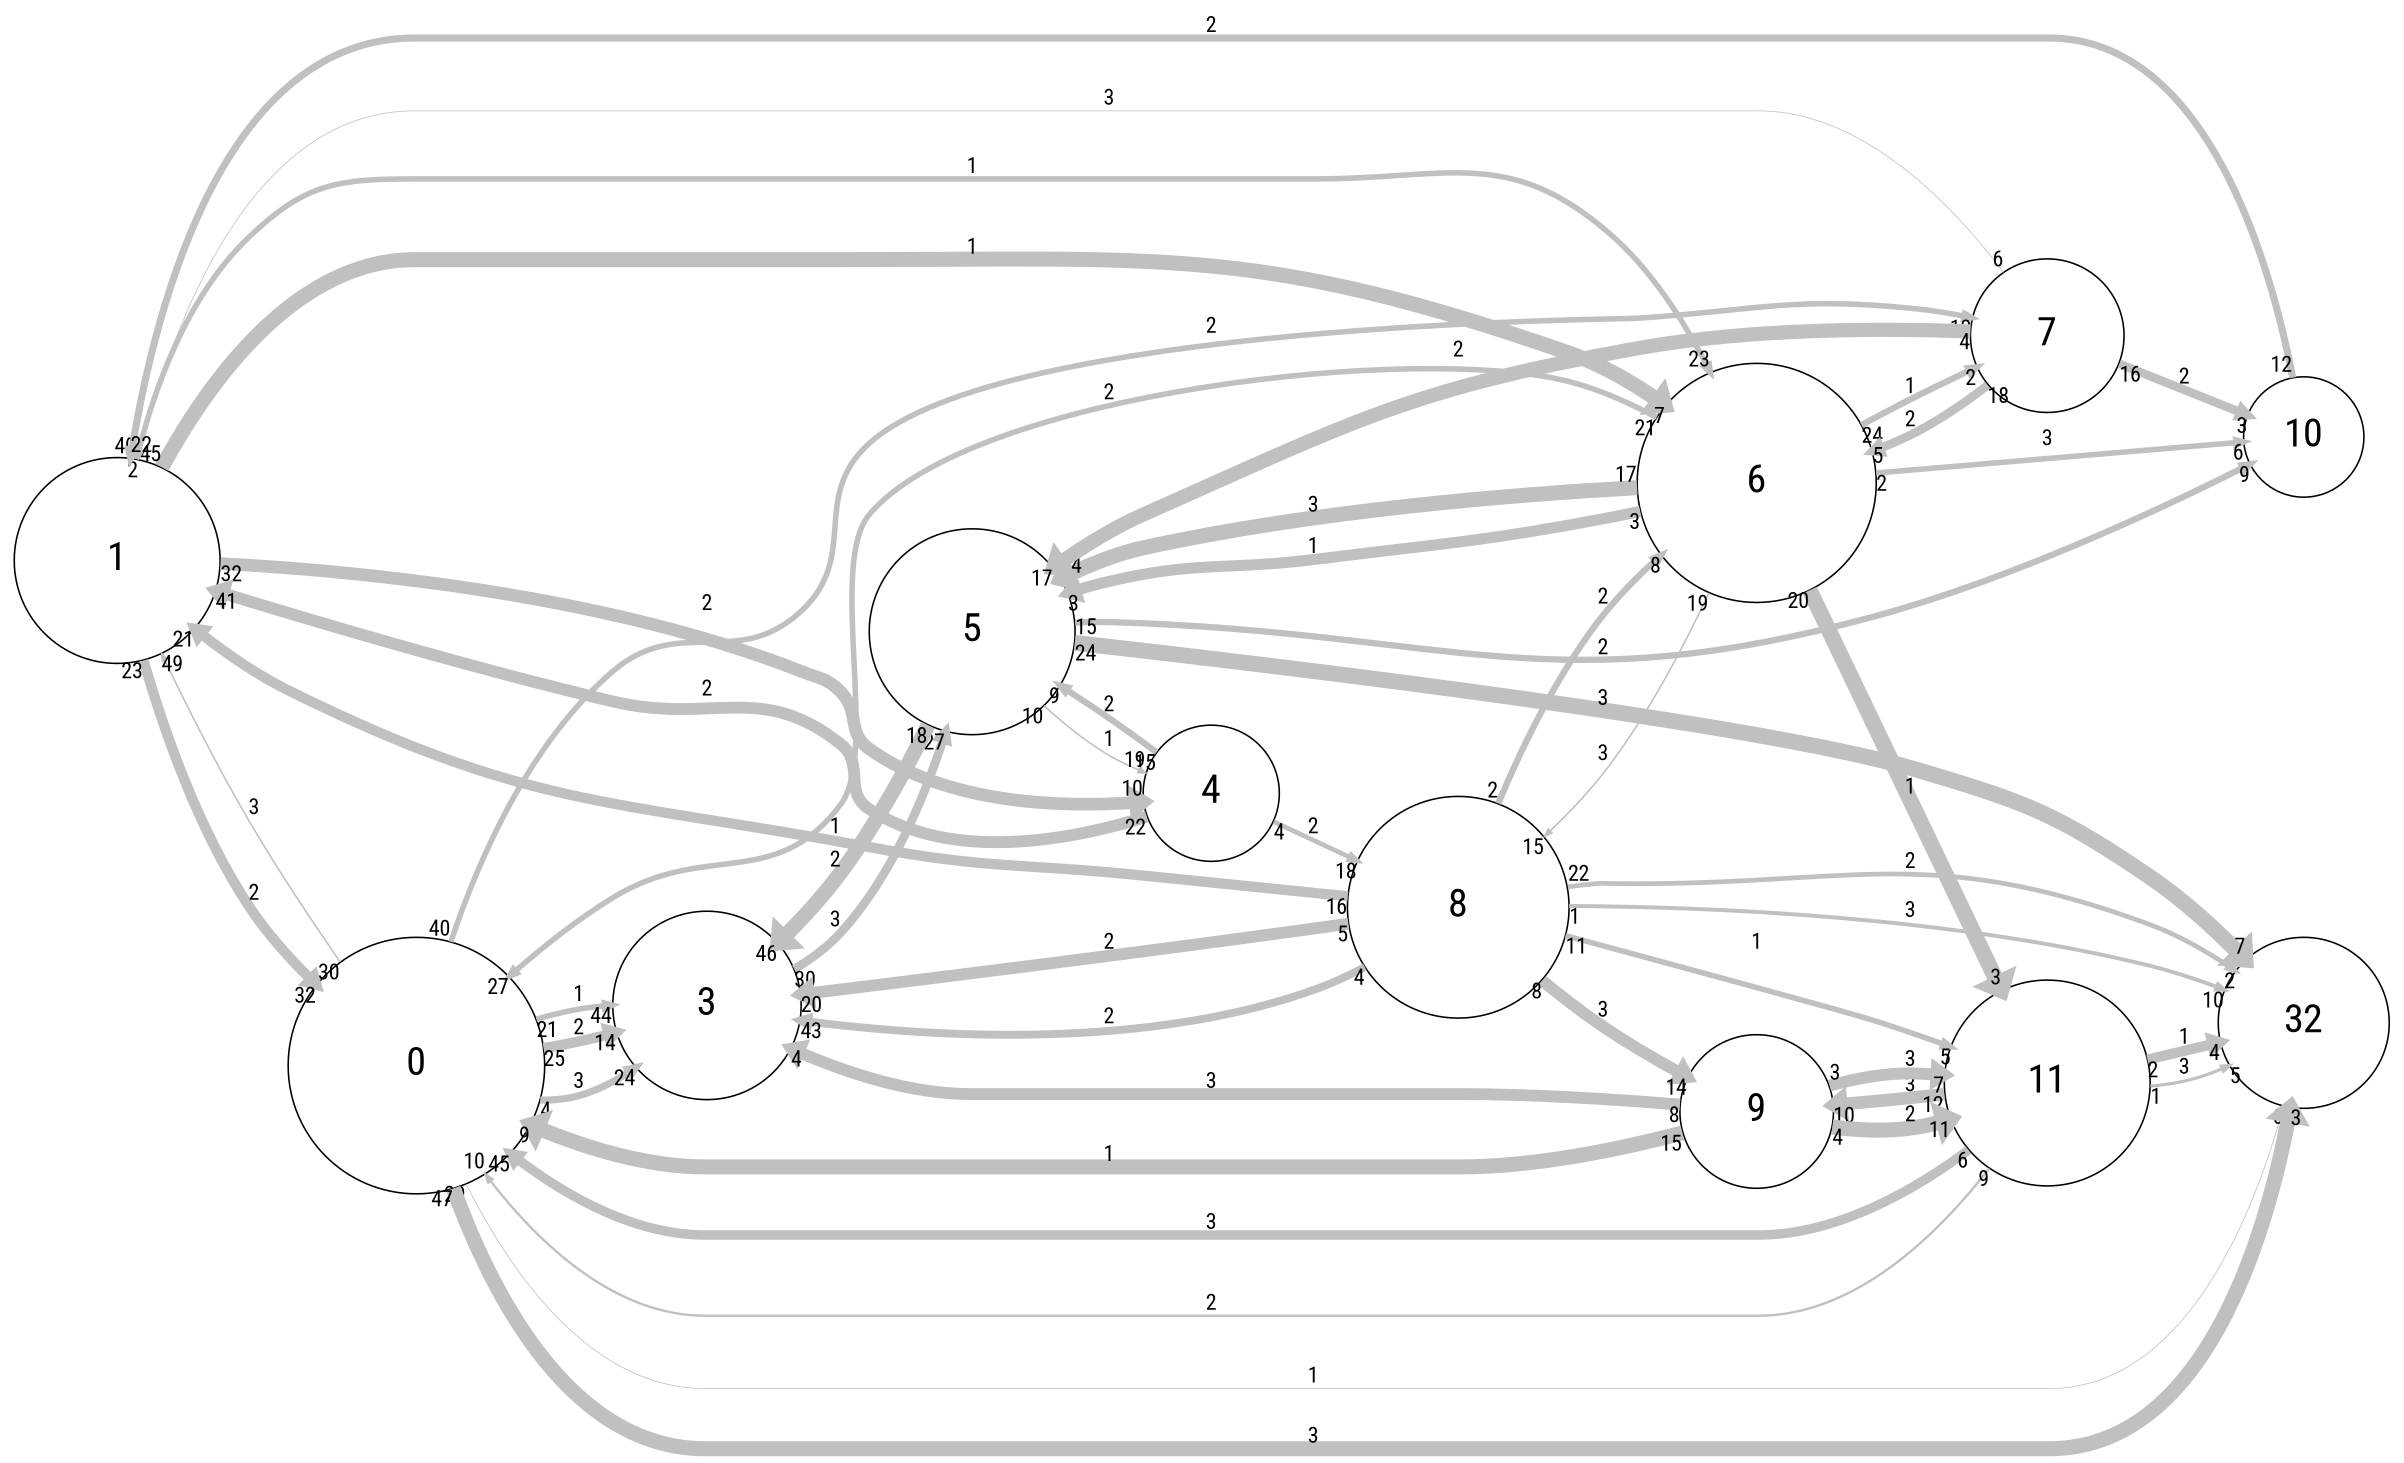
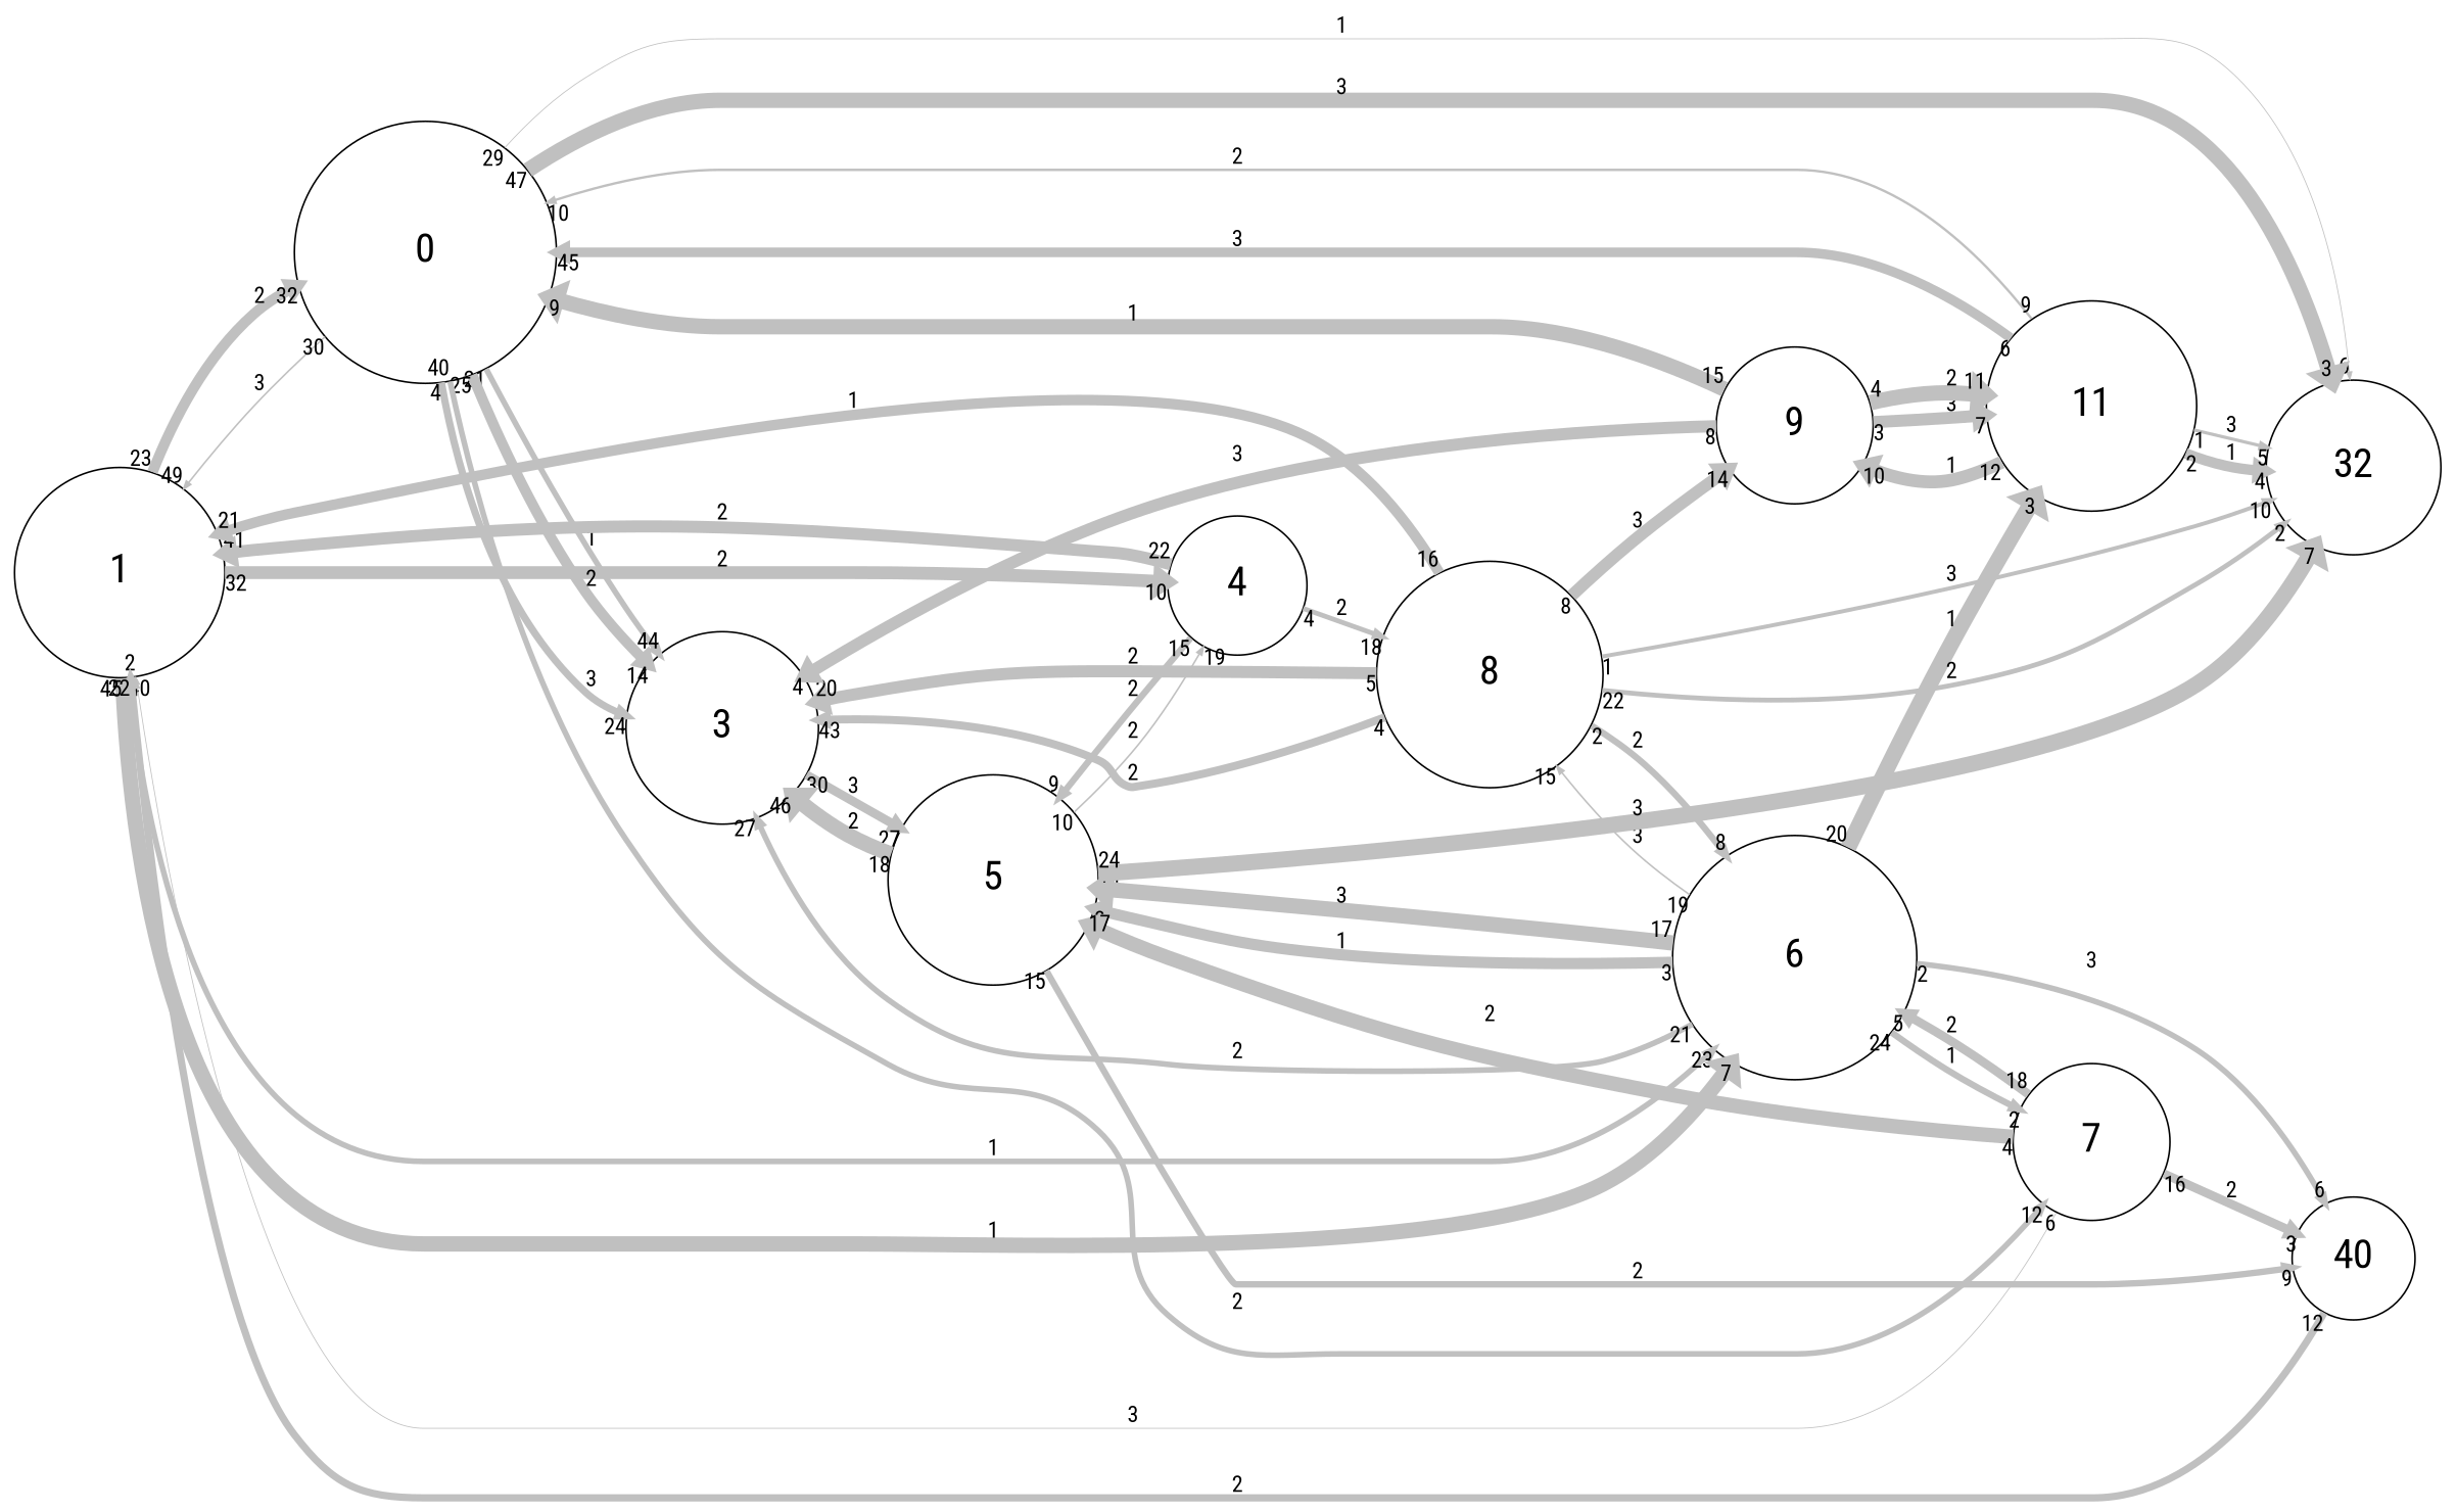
  digraph {
    fontname="Roboto Condensed"
    rankdir=LR
    scale=1
    splines=spline
    node [fontname="Roboto Condensed" fontsize=25 shape=circle]
    edge [arrowsize=0.5 capacity=2 color=grey fontname="Roboto Condensed" from_pd=3 headlabel=10 penwidth=3.5 pt=14 splines=true taillabel=4 to_pd=9]
    n1 [height=1.8 label=1 width=1.8]
    n2 [height=2.25 label=0 width=2.25]
    n3 [height=1.2 label=4 width=1.2]
    n4 [height=2.1 label=6 width=2.1]
    n5 [height=1.65 label=3 width=1.65]
    n6 [height=1.35 label=7 width=1.35]
    n7 [height=1.5 label=32 width=1.5]
    n8 [height=1.8 label=5 width=1.8]
    n9 [height=1.95 label=8 width=1.95]
-   n10 [height=1.05 label=10 width=1.05]
+   n10 [height=1.05 label=40 width=1.05]
    n11 [height=1.8 label=11 width=1.8]
    n12 [height=1.35 label=9 width=1.35]
    n1 -> n2 [from_pd=22 headlabel=32 label=2 penwidth=6.5 pt=8 taillabel=23 to_pd=31]
    n1 -> n3 [from_pd=31 label=2 penwidth=8.0 pt=5 taillabel=32]
    n1 -> n4 [capacity=1 from_pd=39 headlabel=23 label=1 taillabel=40 to_pd=22]
    n1 -> n4 [capacity=1 from_pd=44 headlabel=7 label=1 penwidth=9.5 pt=2 taillabel=45 to_pd=6]
    n2 -> n1 [capacity=3 from_pd=29 headlabel=49 label=3 penwidth=1.0 pt=19 taillabel=30 to_pd=48]
    n2 -> n5 [capacity=3 headlabel=24 label=3 penwidth=4.5 pt=12 to_pd=23]
    n2 -> n5 [capacity=1 from_pd=20 headlabel=44 label=1 taillabel=21 to_pd=43]
    n2 -> n5 [from_pd=24 headlabel=14 label=2 penwidth=6.5 pt=8 taillabel=25 to_pd=13]
    n2 -> n6 [from_pd=39 headlabel=12 label=2 taillabel=40 to_pd=11]
    n2 -> n7 [capacity=1 from_pd=28 headlabel=6 label=1 penwidth=0.5 pt=20 taillabel=29 to_pd=5]
    n2 -> n7 [capacity=3 from_pd=46 headlabel=3 label=3 penwidth=9.5 pt=2 taillabel=47 to_pd=2]
    n3 -> n1 [from_pd=21 headlabel=41 label=2 penwidth=7.5 pt=6 taillabel=22 to_pd=40]
    n3 -> n8 [from_pd=14 headlabel=9 label=2 penwidth=4.0 pt=13 taillabel=15 to_pd=8]
    n3 -> n9 [headlabel=18 label=2 penwidth=3.0 pt=15 to_pd=17]
-   n4 -> n2 [from_pd=20 headlabel=27 label=2 taillabel=21 to_pd=26]
+   n4 -> n5 [from_pd=20 headlabel=27 label=2 taillabel=21 to_pd=26]
    n4 -> n6 [capacity=1 from_pd=23 headlabel=2 label=1 penwidth=4.0 pt=13 taillabel=24 to_pd=1]
    n4 -> n8 [capacity=1 from_pd=2 headlabel=3 label=1 penwidth=7.0 pt=7 taillabel=3 to_pd=2]
    n4 -> n8 [capacity=3 from_pd=16 headlabel=14 label=3 penwidth=9.5 pt=2 taillabel=17 to_pd=13]
    n4 -> n9 [capacity=3 from_pd=18 headlabel=15 label=3 penwidth=1.0 pt=19 taillabel=19 to_pd=14]
    n4 -> n10 [capacity=3 from_pd=1 headlabel=6 label=3 taillabel=2 to_pd=5]
    n4 -> n11 [capacity=1 from_pd=19 headlabel=3 label=1 penwidth=10.0 pt=1 taillabel=20 to_pd=2]
    n5 -> n8 [capacity=3 from_pd=29 headlabel=27 label=3 penwidth=5.5 pt=10 taillabel=30 to_pd=26]
    n6 -> n1 [capacity=3 from_pd=5 headlabel=2 label=3 penwidth=0.5 pt=20 taillabel=6 to_pd=1]
    n6 -> n4 [from_pd=17 headlabel=5 label=2 penwidth=5.5 pt=10 taillabel=18 to_pd=4]
    n6 -> n8 [headlabel=17 label=2 penwidth=9.0 pt=3 to_pd=16]
    n6 -> n10 [from_pd=15 headlabel=3 label=2 penwidth=5.5 pt=10 taillabel=16 to_pd=2]
-   n8 -> n3 [capacity=1 from_pd=9 headlabel=19 label=1 penwidth=1.0 pt=19 taillabel=10 to_pd=18]
+   n8 -> n3 [capacity=1 from_pd=9 headlabel=19 label=2 penwidth=1.0 pt=19 taillabel=10 to_pd=18]
    n8 -> n5 [from_pd=17 headlabel=46 label=2 penwidth=9.5 pt=2 taillabel=18 to_pd=45]
    n8 -> n7 [capacity=3 from_pd=23 headlabel=7 label=3 penwidth=10.0 pt=1 taillabel=24 to_pd=6]
    n8 -> n10 [from_pd=14 headlabel=9 label=2 penwidth=4.0 pt=13 taillabel=15 to_pd=8]
    n9 -> n1 [capacity=1 from_pd=15 headlabel=21 label=1 penwidth=6.5 pt=8 taillabel=16 to_pd=20]
    n9 -> n4 [from_pd=1 headlabel=8 label=2 penwidth=4.0 pt=13 taillabel=2 to_pd=7]
    n9 -> n5 [headlabel=43 label=2 penwidth=5.0 pt=11 to_pd=42]
    n9 -> n5 [from_pd=4 headlabel=20 label=2 penwidth=7.5 pt=6 taillabel=5 to_pd=19]
    n9 -> n7 [capacity=3 from_pd=0 label=3 penwidth=2.5 pt=16 taillabel=1]
    n9 -> n7 [from_pd=21 headlabel=2 label=2 penwidth=3.0 pt=15 taillabel=22 to_pd=1]
-   n9 -> n11 [capacity=1 from_pd=10 headlabel=5 label=1 taillabel=11 to_pd=4]
    n9 -> n12 [capacity=3 from_pd=7 headlabel=14 label=3 penwidth=7.5 pt=6 taillabel=8 to_pd=13]
    n10 -> n1 [from_pd=11 headlabel=22 label=2 penwidth=4.5 pt=12 taillabel=12 to_pd=21]
    n11 -> n2 [capacity=3 from_pd=5 headlabel=45 label=3 penwidth=6.0 pt=9 taillabel=6 to_pd=44]
    n11 -> n2 [from_pd=8 label=2 penwidth=1.5 pt=18 taillabel=9]
    n11 -> n7 [capacity=1 from_pd=1 headlabel=4 label=1 penwidth=6.5 pt=8 taillabel=2 to_pd=3]
    n11 -> n7 [capacity=3 from_pd=0 headlabel=5 label=3 penwidth=2.0 pt=17 taillabel=1 to_pd=4]
-   n11 -> n12 [capacity=3 from_pd=11 label=3 penwidth=8.0 pt=5 taillabel=12]
+   n11 -> n12 [capacity=3 from_pd=11 label=1 penwidth=8.0 pt=5 taillabel=12]
    n12 -> n2 [capacity=1 from_pd=14 headlabel=9 label=1 penwidth=9.5 pt=2 taillabel=15 to_pd=8]
    n12 -> n5 [capacity=3 from_pd=7 headlabel=4 label=3 penwidth=7.5 pt=6 taillabel=8 to_pd=3]
    n12 -> n11 [capacity=3 from_pd=2 headlabel=7 label=3 penwidth=7.5 pt=6 taillabel=3 to_pd=6]
    n12 -> n11 [headlabel=11 label=2 penwidth=9.5 pt=2 to_pd=10]
  }
